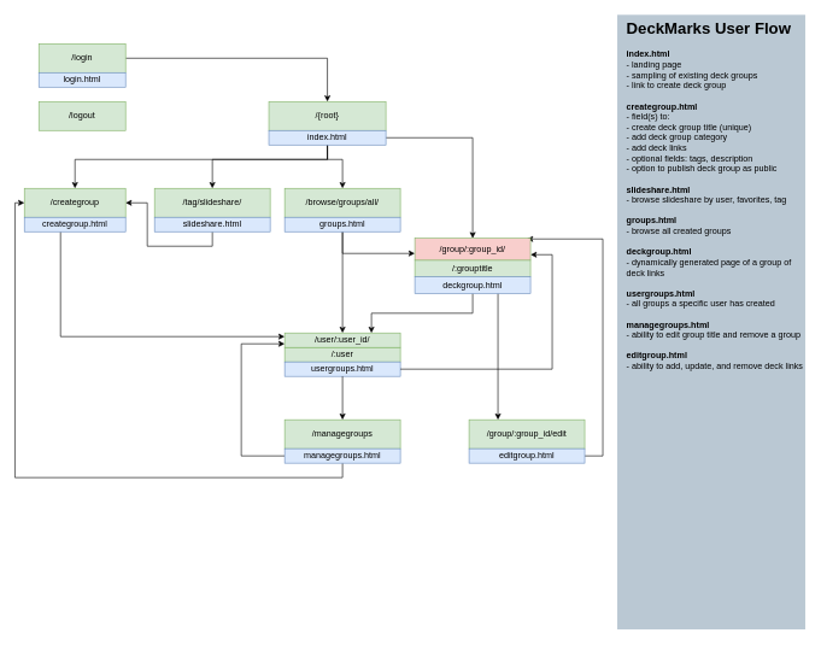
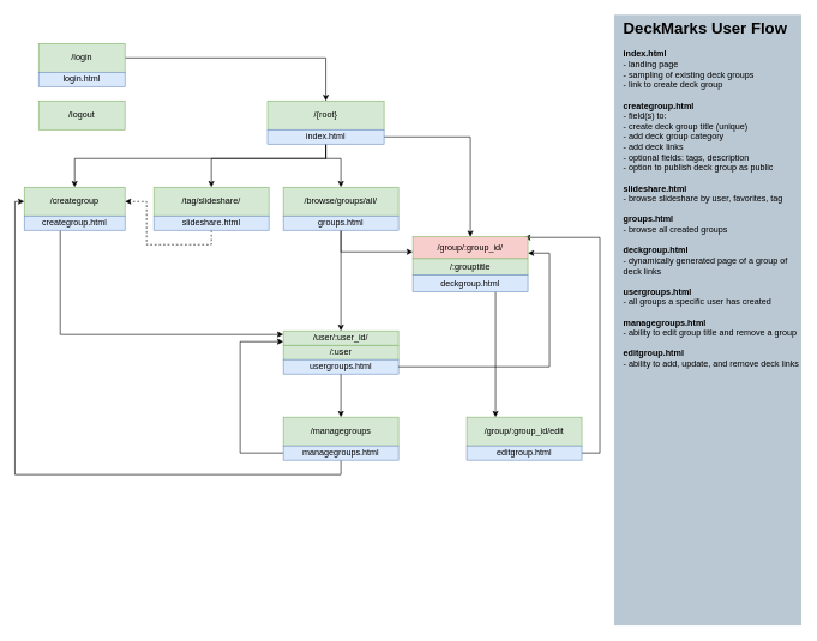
  <mxCell id="0" />
  <mxCell id="1" parent="0" />
  <mxCell id="2" value="/{root}" style="rounded=0;whiteSpace=wrap;html=1;fillColor=#d5e8d4;strokeColor=#82b366;" vertex="1" parent="1"><mxGeometry x="371.13" y="140" width="161.87" height="40" as="geometry" /></mxCell>
  <mxCell id="3" value="&lt;b&gt;&lt;font style=&quot;font-size: 22px&quot;&gt;DeckMarks User Flow&lt;/font&gt;&lt;br&gt;&lt;br&gt;index.html &lt;/b&gt;&lt;br&gt;-&amp;nbsp;landing page&lt;br&gt;- sampling of existing deck groups&lt;br&gt;- link to create deck group&lt;br&gt;&lt;br&gt;&lt;b&gt;creategroup.html&lt;/b&gt;&amp;nbsp;&lt;br&gt;- field(s) to:&lt;br&gt;- create deck group title (unique)&lt;br&gt;- add deck group category&lt;br&gt;- add deck links&lt;br&gt;- optional fields: tags, description&lt;br&gt;- option to publish deck group as public&lt;br&gt;&lt;b&gt;&lt;br&gt;slideshare.html&lt;br&gt;&lt;/b&gt;- browse slideshare by user, favorites, tag&lt;br&gt;&lt;br&gt;&lt;b&gt;groups.html&amp;nbsp;&lt;br&gt;&lt;/b&gt;- browse all created groups&lt;br&gt;&lt;br&gt;&lt;b&gt;deckgroup.html&amp;nbsp;&lt;br&gt;&lt;/b&gt;- dynamically generated page of a group of deck links&amp;nbsp;&lt;br&gt;&lt;b&gt;&lt;br&gt;usergroups.html&amp;nbsp;&lt;/b&gt;&lt;br&gt;- all groups a specific user has created&amp;nbsp;&lt;br&gt;&lt;br&gt;&lt;b&gt;managegroups.html&amp;nbsp;&lt;br&gt;&lt;/b&gt;- ability to edit group title and remove a group&lt;br&gt;&lt;br&gt;&lt;b&gt;editgroup.html&lt;br&gt;&lt;/b&gt;- ability to add, update, and remove deck links" style="text;html=1;align=left;verticalAlign=top;whiteSpace=wrap;rounded=0;fillColor=#bac8d3;strokeColor=none;spacingLeft=11;" vertex="1" parent="1"><mxGeometry x="853" width="260" height="850" as="geometry" y="20" /></mxCell>
  <mxCell id="4" style="edgeStyle=orthogonalEdgeStyle;rounded=0;orthogonalLoop=1;jettySize=auto;html=1;exitX=1;exitY=0.5;exitDx=0;exitDy=0;" edge="1" parent="1" source="5" target="2"><mxGeometry relative="1" as="geometry" /></mxCell>
  <mxCell id="5" value="/login" style="rounded=0;whiteSpace=wrap;html=1;fillColor=#d5e8d4;strokeColor=#82b366;" vertex="1" parent="1"><mxGeometry x="53" y="60" width="120" height="40" as="geometry" /></mxCell>
  <mxCell id="6" style="edgeStyle=orthogonalEdgeStyle;rounded=0;orthogonalLoop=1;jettySize=auto;html=1;entryX=0.5;entryY=0;entryDx=0;entryDy=0;" edge="1" parent="1" source="10" target="11"><mxGeometry relative="1" as="geometry"><Array as="points"><mxPoint x="452" y="220" /><mxPoint x="103" y="220" /></Array></mxGeometry></mxCell>
  <mxCell id="7" style="edgeStyle=orthogonalEdgeStyle;rounded=0;orthogonalLoop=1;jettySize=auto;html=1;exitX=0.5;exitY=1;exitDx=0;exitDy=0;entryX=0.5;entryY=0;entryDx=0;entryDy=0;" edge="1" parent="1" source="10" target="19"><mxGeometry relative="1" as="geometry"><mxPoint x="293" y="240" as="targetPoint" /><Array as="points"><mxPoint x="452" y="220" /><mxPoint x="293" y="220" /></Array></mxGeometry></mxCell>
  <mxCell id="8" style="edgeStyle=orthogonalEdgeStyle;rounded=0;orthogonalLoop=1;jettySize=auto;html=1;entryX=0.5;entryY=0;entryDx=0;entryDy=0;" edge="1" parent="1" source="10" target="20"><mxGeometry relative="1" as="geometry"><Array as="points"><mxPoint x="452" y="220" /><mxPoint x="473" y="220" /></Array></mxGeometry></mxCell>
  <mxCell id="9" style="edgeStyle=orthogonalEdgeStyle;rounded=0;orthogonalLoop=1;jettySize=auto;html=1;exitX=1;exitY=0.5;exitDx=0;exitDy=0;entryX=0.5;entryY=0;entryDx=0;entryDy=0;" edge="1" parent="1" source="10" target="40"><mxGeometry relative="1" as="geometry" /></mxCell>
  <mxCell id="10" value="index.html" style="rounded=0;whiteSpace=wrap;html=1;fillColor=#dae8fc;strokeColor=#6c8ebf;" vertex="1" parent="1"><mxGeometry x="371.13" y="180" width="161.87" height="20" as="geometry" /></mxCell>
  <mxCell id="11" value="/creategroup" style="rounded=0;whiteSpace=wrap;html=1;fillColor=#d5e8d4;strokeColor=#82b366;" vertex="1" parent="1"><mxGeometry x="33" y="260" width="140" height="40" as="geometry" /></mxCell>
  <mxCell id="12" style="edgeStyle=orthogonalEdgeStyle;rounded=0;orthogonalLoop=1;jettySize=auto;html=1;entryX=0;entryY=0.25;entryDx=0;entryDy=0;" edge="1" parent="1" source="13" target="32"><mxGeometry relative="1" as="geometry"><Array as="points"><mxPoint x="83" y="465" /></Array></mxGeometry></mxCell>
  <mxCell id="13" value="creategroup.html" style="rounded=0;whiteSpace=wrap;html=1;fillColor=#dae8fc;strokeColor=#6c8ebf;" vertex="1" parent="1"><mxGeometry x="33" y="300" width="140" height="20" as="geometry" /></mxCell>
  <mxCell id="14" value="/logout" style="rounded=0;whiteSpace=wrap;html=1;fillColor=#d5e8d4;strokeColor=#82b366;" vertex="1" parent="1"><mxGeometry x="53" y="140" width="120" height="40" as="geometry" /></mxCell>
  <mxCell id="15" value="/managegroups" style="rounded=0;whiteSpace=wrap;html=1;fillColor=#d5e8d4;strokeColor=#82b366;" vertex="1" parent="1"><mxGeometry x="393" y="580" width="160" height="40" as="geometry" /></mxCell>
  <mxCell id="16" style="edgeStyle=orthogonalEdgeStyle;rounded=0;orthogonalLoop=1;jettySize=auto;html=1;entryX=0;entryY=0.75;entryDx=0;entryDy=0;" edge="1" parent="1" source="18" target="32"><mxGeometry relative="1" as="geometry"><Array as="points"><mxPoint x="333" y="630" /><mxPoint x="333" y="475" /></Array></mxGeometry></mxCell>
  <mxCell id="17" style="edgeStyle=orthogonalEdgeStyle;rounded=0;orthogonalLoop=1;jettySize=auto;html=1;exitX=0.5;exitY=1;exitDx=0;exitDy=0;" edge="1" parent="1" source="18" target="11"><mxGeometry relative="1" as="geometry"><Array as="points"><mxPoint x="473" y="660" /><mxPoint x="20" y="660" /><mxPoint x="20" y="280" /></Array></mxGeometry></mxCell>
  <mxCell id="18" value="managegroups.html" style="rounded=0;whiteSpace=wrap;html=1;fillColor=#dae8fc;strokeColor=#6c8ebf;" vertex="1" parent="1"><mxGeometry x="393" y="620" width="160" height="20" as="geometry" /></mxCell>
  <mxCell id="19" value="/tag/slideshare/" style="rounded=0;whiteSpace=wrap;html=1;fillColor=#d5e8d4;strokeColor=#82b366;" vertex="1" parent="1"><mxGeometry x="213" y="260" width="160" height="40" as="geometry" /></mxCell>
  <mxCell id="20" value="/browse/groups/all/" style="rounded=0;whiteSpace=wrap;html=1;fillColor=#d5e8d4;strokeColor=#82b366;" vertex="1" parent="1"><mxGeometry x="393" y="260" width="160" height="40" as="geometry" /></mxCell>
  <mxCell id="21" value="/group/:group_id/edit" style="rounded=0;whiteSpace=wrap;html=1;fillColor=#d5e8d4;strokeColor=#82b366;" vertex="1" parent="1"><mxGeometry x="648" y="580" width="160" height="40" as="geometry" /></mxCell>
  <mxCell id="22" style="edgeStyle=orthogonalEdgeStyle;rounded=0;orthogonalLoop=1;jettySize=auto;html=1;" edge="1" parent="1" source="23"><mxGeometry relative="1" as="geometry"><mxPoint x="728" y="330" as="targetPoint" /><Array as="points"><mxPoint x="833" y="630" /><mxPoint x="833" y="330" /></Array></mxGeometry></mxCell>
  <mxCell id="23" value="editgroup.html" style="rounded=0;whiteSpace=wrap;html=1;fillColor=#dae8fc;strokeColor=#6c8ebf;" vertex="1" parent="1"><mxGeometry x="648" y="620" width="160" height="20" as="geometry" /></mxCell>
- <mxCell id="24" style="edgeStyle=orthogonalEdgeStyle;rounded=0;orthogonalLoop=1;jettySize=auto;html=1;exitX=0.5;exitY=1;exitDx=0;exitDy=0;entryX=1;entryY=0.5;entryDx=0;entryDy=0;" edge="1" parent="1" source="25" target="11"><mxGeometry relative="1" as="geometry"><mxPoint x="113" y="330" as="targetPoint" /><Array as="points"><mxPoint x="293" y="340" /><mxPoint x="203" y="340" /><mxPoint x="203" y="280" /></Array></mxGeometry></mxCell>
+ <mxCell id="24" style="edgeStyle=orthogonalEdgeStyle;rounded=0;orthogonalLoop=1;jettySize=auto;html=1;exitX=0.5;exitY=1;exitDx=0;exitDy=0;entryX=1;entryY=0.5;entryDx=0;entryDy=0;dashed=1;" edge="1" parent="1" source="25" target="11"><mxGeometry relative="1" as="geometry"><mxPoint x="113" y="330" as="targetPoint" /><Array as="points"><mxPoint x="293" y="340" /><mxPoint x="203" y="340" /><mxPoint x="203" y="280" /></Array></mxGeometry></mxCell>
  <mxCell id="25" value="slideshare.html" style="rounded=0;whiteSpace=wrap;html=1;fillColor=#dae8fc;strokeColor=#6c8ebf;" vertex="1" parent="1"><mxGeometry x="213" y="300" width="160" height="20" as="geometry" /></mxCell>
  <mxCell id="26" style="edgeStyle=orthogonalEdgeStyle;rounded=0;orthogonalLoop=1;jettySize=auto;html=1;" edge="1" parent="1" source="28"><mxGeometry relative="1" as="geometry"><mxPoint x="573" y="350" as="targetPoint" /><Array as="points"><mxPoint x="473" y="350" /></Array></mxGeometry></mxCell>
  <mxCell id="27" style="edgeStyle=orthogonalEdgeStyle;rounded=0;orthogonalLoop=1;jettySize=auto;html=1;" edge="1" parent="1" source="28" target="32"><mxGeometry relative="1" as="geometry" /></mxCell>
  <mxCell id="28" value="groups.html" style="rounded=0;whiteSpace=wrap;html=1;fillColor=#dae8fc;strokeColor=#6c8ebf;" vertex="1" parent="1"><mxGeometry x="393" y="300" width="160" height="20" as="geometry" /></mxCell>
  <mxCell id="29" value="login.html" style="rounded=0;whiteSpace=wrap;html=1;fillColor=#dae8fc;strokeColor=#6c8ebf;" vertex="1" parent="1"><mxGeometry x="53" y="100" width="120" height="20" as="geometry" /></mxCell>
  <mxCell id="30" value="" style="group" vertex="1" connectable="0" parent="1"><mxGeometry x="393" y="460" width="160" height="60" as="geometry" /></mxCell>
  <mxCell id="31" value="/:user" style="rounded=0;whiteSpace=wrap;html=1;fillColor=#d5e8d4;strokeColor=#82b366;" vertex="1" parent="30"><mxGeometry y="20" width="160" height="20" as="geometry" /></mxCell>
  <mxCell id="32" value="/user/:user_id/" style="rounded=0;whiteSpace=wrap;html=1;fillColor=#d5e8d4;strokeColor=#82b366;" vertex="1" parent="30"><mxGeometry width="160" height="20" as="geometry" /></mxCell>
  <mxCell id="33" value="usergroups.html" style="rounded=0;whiteSpace=wrap;html=1;fillColor=#dae8fc;strokeColor=#6c8ebf;" vertex="1" parent="30"><mxGeometry y="40" width="160" height="20" as="geometry" /></mxCell>
- <mxCell id="34" style="edgeStyle=orthogonalEdgeStyle;rounded=0;orthogonalLoop=1;jettySize=auto;html=1;exitX=0.5;exitY=1;exitDx=0;exitDy=0;entryX=0.75;entryY=0;entryDx=0;entryDy=0;" edge="1" parent="1" source="39" target="32"><mxGeometry relative="1" as="geometry" /></mxCell>
  <mxCell id="35" style="edgeStyle=orthogonalEdgeStyle;rounded=0;orthogonalLoop=1;jettySize=auto;html=1;exitX=1;exitY=0.5;exitDx=0;exitDy=0;entryX=1;entryY=0.75;entryDx=0;entryDy=0;" edge="1" parent="1" source="33" target="40"><mxGeometry relative="1" as="geometry"><mxPoint x="673" y="410" as="targetPoint" /><Array as="points"><mxPoint x="763" y="510" /><mxPoint x="763" y="352" /></Array></mxGeometry></mxCell>
  <mxCell id="36" style="edgeStyle=orthogonalEdgeStyle;rounded=0;orthogonalLoop=1;jettySize=auto;html=1;entryX=0.5;entryY=0;entryDx=0;entryDy=0;" edge="1" parent="1" source="33" target="15"><mxGeometry relative="1" as="geometry" /></mxCell>
  <mxCell id="37" style="edgeStyle=orthogonalEdgeStyle;rounded=0;orthogonalLoop=1;jettySize=auto;html=1;" edge="1" parent="1" source="39"><mxGeometry relative="1" as="geometry"><mxPoint x="688" y="580" as="targetPoint" /><Array as="points"><mxPoint x="688" y="580" /></Array></mxGeometry></mxCell>
  <mxCell id="38" value="/:grouptitle" style="rounded=0;whiteSpace=wrap;html=1;fillColor=#d5e8d4;strokeColor=#82b366;" vertex="1" parent="1"><mxGeometry x="573" y="359.33" width="160" height="22.67" as="geometry" /></mxCell>
  <mxCell id="39" value="deckgroup.html" style="rounded=0;whiteSpace=wrap;html=1;fillColor=#dae8fc;strokeColor=#6c8ebf;" vertex="1" parent="1"><mxGeometry x="573" y="381.997" width="160" height="23.333" as="geometry" /></mxCell>
  <mxCell id="40" value="/group/:group_id/" style="rounded=0;whiteSpace=wrap;html=1;fillColor=#f8cecc;strokeColor=#82b366;" vertex="1" parent="1"><mxGeometry x="573" y="329" width="160" height="30.33" as="geometry" /></mxCell>
